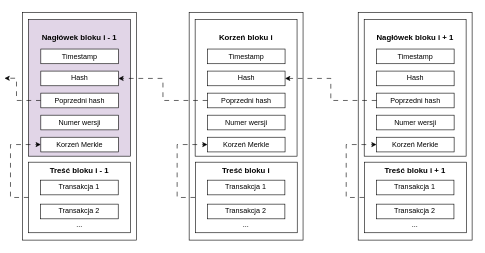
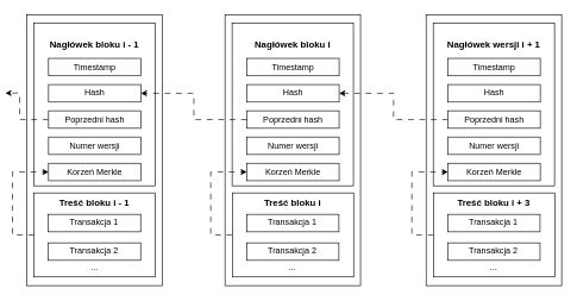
  <mxCell id="0" />
  <mxCell id="1" parent="0" />
  <mxCell id="2" value="" style="group" vertex="1" connectable="0" parent="1"><mxGeometry x="20" y="20" width="190" height="380" as="geometry" /></mxCell>
  <mxCell id="3" value="" style="rounded=0;whiteSpace=wrap;html=1;" vertex="1" parent="2"><mxGeometry width="190" height="380.0" as="geometry" /></mxCell>
- <mxCell id="4" value="&lt;font style=&quot;font-size: 13px;&quot;&gt;&lt;b&gt;Nagłówek bloku i - 1&lt;/b&gt;&lt;/font&gt;&lt;div&gt;&lt;br&gt;&lt;/div&gt;&lt;div&gt;&lt;font style=&quot;font-size: 13px;&quot;&gt;&lt;b&gt;&lt;br&gt;&lt;/b&gt;&lt;/font&gt;&lt;/div&gt;&lt;div&gt;&lt;font style=&quot;font-size: 13px;&quot;&gt;&lt;b&gt;&lt;br&gt;&lt;/b&gt;&lt;/font&gt;&lt;/div&gt;&lt;div&gt;&lt;font style=&quot;font-size: 13px;&quot;&gt;&lt;b&gt;&lt;br&gt;&lt;/b&gt;&lt;/font&gt;&lt;/div&gt;&lt;div&gt;&lt;font style=&quot;font-size: 13px;&quot;&gt;&lt;b&gt;&lt;br&gt;&lt;/b&gt;&lt;/font&gt;&lt;/div&gt;&lt;div&gt;&lt;font style=&quot;font-size: 13px;&quot;&gt;&lt;b&gt;&lt;br&gt;&lt;/b&gt;&lt;/font&gt;&lt;/div&gt;&lt;div&gt;&lt;font style=&quot;font-size: 13px;&quot;&gt;&lt;b&gt;&lt;br&gt;&lt;/b&gt;&lt;/font&gt;&lt;/div&gt;&lt;div&gt;&lt;font style=&quot;font-size: 13px;&quot;&gt;&lt;b&gt;&lt;br&gt;&lt;/b&gt;&lt;/font&gt;&lt;/div&gt;&lt;div&gt;&lt;font style=&quot;font-size: 13px;&quot;&gt;&lt;b&gt;&lt;br&gt;&lt;/b&gt;&lt;/font&gt;&lt;/div&gt;&lt;div&gt;&lt;font style=&quot;font-size: 13px;&quot;&gt;&lt;b&gt;&lt;br&gt;&lt;/b&gt;&lt;/font&gt;&lt;/div&gt;&lt;div&gt;&lt;br&gt;&lt;/div&gt;" style="rounded=0;whiteSpace=wrap;html=1;fillColor=#e1d5e7;" vertex="1" parent="2"><mxGeometry x="10" y="12.26" width="170" height="227.74" as="geometry" /></mxCell>
+ <mxCell id="4" value="&lt;font style=&quot;font-size: 13px;&quot;&gt;&lt;b&gt;Nagłówek bloku i - 1&lt;/b&gt;&lt;/font&gt;&lt;div&gt;&lt;br&gt;&lt;/div&gt;&lt;div&gt;&lt;font style=&quot;font-size: 13px;&quot;&gt;&lt;b&gt;&lt;br&gt;&lt;/b&gt;&lt;/font&gt;&lt;/div&gt;&lt;div&gt;&lt;font style=&quot;font-size: 13px;&quot;&gt;&lt;b&gt;&lt;br&gt;&lt;/b&gt;&lt;/font&gt;&lt;/div&gt;&lt;div&gt;&lt;font style=&quot;font-size: 13px;&quot;&gt;&lt;b&gt;&lt;br&gt;&lt;/b&gt;&lt;/font&gt;&lt;/div&gt;&lt;div&gt;&lt;font style=&quot;font-size: 13px;&quot;&gt;&lt;b&gt;&lt;br&gt;&lt;/b&gt;&lt;/font&gt;&lt;/div&gt;&lt;div&gt;&lt;font style=&quot;font-size: 13px;&quot;&gt;&lt;b&gt;&lt;br&gt;&lt;/b&gt;&lt;/font&gt;&lt;/div&gt;&lt;div&gt;&lt;font style=&quot;font-size: 13px;&quot;&gt;&lt;b&gt;&lt;br&gt;&lt;/b&gt;&lt;/font&gt;&lt;/div&gt;&lt;div&gt;&lt;font style=&quot;font-size: 13px;&quot;&gt;&lt;b&gt;&lt;br&gt;&lt;/b&gt;&lt;/font&gt;&lt;/div&gt;&lt;div&gt;&lt;font style=&quot;font-size: 13px;&quot;&gt;&lt;b&gt;&lt;br&gt;&lt;/b&gt;&lt;/font&gt;&lt;/div&gt;&lt;div&gt;&lt;font style=&quot;font-size: 13px;&quot;&gt;&lt;b&gt;&lt;br&gt;&lt;/b&gt;&lt;/font&gt;&lt;/div&gt;&lt;div&gt;&lt;br&gt;&lt;/div&gt;" style="rounded=0;whiteSpace=wrap;html=1;" vertex="1" parent="2"><mxGeometry x="10" y="12.26" width="170" height="227.74" as="geometry" /></mxCell>
  <mxCell id="5" value="Timestamp" style="rounded=0;whiteSpace=wrap;html=1;" vertex="1" parent="2"><mxGeometry x="30.59" y="61.29" width="129.41" height="24.516" as="geometry" /></mxCell>
  <mxCell id="6" value="Hash" style="rounded=0;whiteSpace=wrap;html=1;" vertex="1" parent="2"><mxGeometry x="30.59" y="98.065" width="129.41" height="24.516" as="geometry" /></mxCell>
  <mxCell id="7" style="edgeStyle=orthogonalEdgeStyle;rounded=0;orthogonalLoop=1;jettySize=auto;html=1;exitX=0;exitY=0.5;exitDx=0;exitDy=0;dashed=1;dashPattern=8 8;" edge="1" parent="2" source="8"><mxGeometry relative="1" as="geometry"><mxPoint x="-30" y="110" as="targetPoint" /><Array as="points"><mxPoint x="-10" y="147" /><mxPoint x="-10" y="110" /></Array></mxGeometry></mxCell>
  <mxCell id="8" value="Poprzedni hash" style="rounded=0;whiteSpace=wrap;html=1;" vertex="1" parent="2"><mxGeometry x="30.59" y="134.839" width="129.41" height="24.516" as="geometry" /></mxCell>
  <mxCell id="9" value="Numer wersji" style="rounded=0;whiteSpace=wrap;html=1;" vertex="1" parent="2"><mxGeometry x="30.59" y="171.613" width="129.41" height="24.516" as="geometry" /></mxCell>
  <mxCell id="10" value="Korzeń Merkle" style="rounded=0;whiteSpace=wrap;html=1;" vertex="1" parent="2"><mxGeometry x="30.59" y="208.387" width="129.41" height="24.516" as="geometry" /></mxCell>
  <mxCell id="11" style="edgeStyle=orthogonalEdgeStyle;rounded=0;orthogonalLoop=1;jettySize=auto;html=1;exitX=0;exitY=0.5;exitDx=0;exitDy=0;entryX=0;entryY=0.5;entryDx=0;entryDy=0;dashed=1;dashPattern=8 8;" edge="1" parent="2" source="12" target="10"><mxGeometry relative="1" as="geometry"><Array as="points"><mxPoint x="-20" y="309" /><mxPoint x="-20" y="221" /></Array></mxGeometry></mxCell>
  <mxCell id="12" value="&lt;span style=&quot;font-size: 13px;&quot;&gt;&lt;b&gt;Treść bloku i - 1&lt;/b&gt;&lt;/span&gt;&lt;div&gt;&lt;span style=&quot;font-size: 13px;&quot;&gt;&lt;b&gt;&lt;br&gt;&lt;/b&gt;&lt;/span&gt;&lt;/div&gt;&lt;div&gt;&lt;span style=&quot;font-size: 13px;&quot;&gt;&lt;b&gt;&lt;br&gt;&lt;/b&gt;&lt;/span&gt;&lt;/div&gt;&lt;div&gt;&lt;span style=&quot;font-size: 13px;&quot;&gt;&lt;b&gt;&lt;br&gt;&lt;/b&gt;&lt;/span&gt;&lt;/div&gt;&lt;div&gt;&lt;span style=&quot;font-size: 13px;&quot;&gt;&lt;b&gt;&lt;br&gt;&lt;/b&gt;&lt;/span&gt;&lt;/div&gt;&lt;div&gt;&lt;br&gt;&lt;/div&gt;&lt;div&gt;...&lt;/div&gt;" style="rounded=0;whiteSpace=wrap;html=1;" vertex="1" parent="2"><mxGeometry x="10.3" y="250" width="170" height="117.74" as="geometry" /></mxCell>
  <mxCell id="13" value="Transakcja 1" style="rounded=0;whiteSpace=wrap;html=1;" vertex="1" parent="2"><mxGeometry x="30.29" y="280.003" width="129.41" height="24.516" as="geometry" /></mxCell>
  <mxCell id="14" value="Transakcja 2" style="rounded=0;whiteSpace=wrap;html=1;" vertex="1" parent="2"><mxGeometry x="30.29" y="319.995" width="129.41" height="24.516" as="geometry" /></mxCell>
  <mxCell id="15" value="" style="group" vertex="1" connectable="0" parent="1"><mxGeometry x="298" y="20" width="190" height="380" as="geometry" /></mxCell>
  <mxCell id="16" value="" style="rounded=0;whiteSpace=wrap;html=1;" vertex="1" parent="15"><mxGeometry width="190" height="380.0" as="geometry" /></mxCell>
- <mxCell id="17" value="&lt;font style=&quot;font-size: 13px;&quot;&gt;&lt;b&gt;Korzeń bloku i&lt;/b&gt;&lt;/font&gt;&lt;div&gt;&lt;br&gt;&lt;/div&gt;&lt;div&gt;&lt;font style=&quot;font-size: 13px;&quot;&gt;&lt;b&gt;&lt;br&gt;&lt;/b&gt;&lt;/font&gt;&lt;/div&gt;&lt;div&gt;&lt;font style=&quot;font-size: 13px;&quot;&gt;&lt;b&gt;&lt;br&gt;&lt;/b&gt;&lt;/font&gt;&lt;/div&gt;&lt;div&gt;&lt;font style=&quot;font-size: 13px;&quot;&gt;&lt;b&gt;&lt;br&gt;&lt;/b&gt;&lt;/font&gt;&lt;/div&gt;&lt;div&gt;&lt;font style=&quot;font-size: 13px;&quot;&gt;&lt;b&gt;&lt;br&gt;&lt;/b&gt;&lt;/font&gt;&lt;/div&gt;&lt;div&gt;&lt;font style=&quot;font-size: 13px;&quot;&gt;&lt;b&gt;&lt;br&gt;&lt;/b&gt;&lt;/font&gt;&lt;/div&gt;&lt;div&gt;&lt;font style=&quot;font-size: 13px;&quot;&gt;&lt;b&gt;&lt;br&gt;&lt;/b&gt;&lt;/font&gt;&lt;/div&gt;&lt;div&gt;&lt;font style=&quot;font-size: 13px;&quot;&gt;&lt;b&gt;&lt;br&gt;&lt;/b&gt;&lt;/font&gt;&lt;/div&gt;&lt;div&gt;&lt;font style=&quot;font-size: 13px;&quot;&gt;&lt;b&gt;&lt;br&gt;&lt;/b&gt;&lt;/font&gt;&lt;/div&gt;&lt;div&gt;&lt;font style=&quot;font-size: 13px;&quot;&gt;&lt;b&gt;&lt;br&gt;&lt;/b&gt;&lt;/font&gt;&lt;/div&gt;&lt;div&gt;&lt;br&gt;&lt;/div&gt;" style="rounded=0;whiteSpace=wrap;html=1;" vertex="1" parent="15"><mxGeometry x="10" y="12.26" width="170" height="227.74" as="geometry" /></mxCell>
+ <mxCell id="17" value="&lt;font style=&quot;font-size: 13px;&quot;&gt;&lt;b&gt;Nagłówek bloku i&lt;/b&gt;&lt;/font&gt;&lt;div&gt;&lt;br&gt;&lt;/div&gt;&lt;div&gt;&lt;font style=&quot;font-size: 13px;&quot;&gt;&lt;b&gt;&lt;br&gt;&lt;/b&gt;&lt;/font&gt;&lt;/div&gt;&lt;div&gt;&lt;font style=&quot;font-size: 13px;&quot;&gt;&lt;b&gt;&lt;br&gt;&lt;/b&gt;&lt;/font&gt;&lt;/div&gt;&lt;div&gt;&lt;font style=&quot;font-size: 13px;&quot;&gt;&lt;b&gt;&lt;br&gt;&lt;/b&gt;&lt;/font&gt;&lt;/div&gt;&lt;div&gt;&lt;font style=&quot;font-size: 13px;&quot;&gt;&lt;b&gt;&lt;br&gt;&lt;/b&gt;&lt;/font&gt;&lt;/div&gt;&lt;div&gt;&lt;font style=&quot;font-size: 13px;&quot;&gt;&lt;b&gt;&lt;br&gt;&lt;/b&gt;&lt;/font&gt;&lt;/div&gt;&lt;div&gt;&lt;font style=&quot;font-size: 13px;&quot;&gt;&lt;b&gt;&lt;br&gt;&lt;/b&gt;&lt;/font&gt;&lt;/div&gt;&lt;div&gt;&lt;font style=&quot;font-size: 13px;&quot;&gt;&lt;b&gt;&lt;br&gt;&lt;/b&gt;&lt;/font&gt;&lt;/div&gt;&lt;div&gt;&lt;font style=&quot;font-size: 13px;&quot;&gt;&lt;b&gt;&lt;br&gt;&lt;/b&gt;&lt;/font&gt;&lt;/div&gt;&lt;div&gt;&lt;font style=&quot;font-size: 13px;&quot;&gt;&lt;b&gt;&lt;br&gt;&lt;/b&gt;&lt;/font&gt;&lt;/div&gt;&lt;div&gt;&lt;br&gt;&lt;/div&gt;" style="rounded=0;whiteSpace=wrap;html=1;" vertex="1" parent="15"><mxGeometry x="10" y="12.26" width="170" height="227.74" as="geometry" /></mxCell>
  <mxCell id="18" value="Timestamp" style="rounded=0;whiteSpace=wrap;html=1;" vertex="1" parent="15"><mxGeometry x="30.59" y="61.29" width="129.41" height="24.516" as="geometry" /></mxCell>
  <mxCell id="19" value="Hash" style="rounded=0;whiteSpace=wrap;html=1;" vertex="1" parent="15"><mxGeometry x="30.59" y="98.065" width="129.41" height="24.516" as="geometry" /></mxCell>
  <mxCell id="20" value="Poprzedni hash" style="rounded=0;whiteSpace=wrap;html=1;" vertex="1" parent="15"><mxGeometry x="30.59" y="134.839" width="129.41" height="24.516" as="geometry" /></mxCell>
  <mxCell id="21" value="Numer wersji" style="rounded=0;whiteSpace=wrap;html=1;" vertex="1" parent="15"><mxGeometry x="30.59" y="171.613" width="129.41" height="24.516" as="geometry" /></mxCell>
  <mxCell id="22" value="Korzeń Merkle" style="rounded=0;whiteSpace=wrap;html=1;" vertex="1" parent="15"><mxGeometry x="30.59" y="208.387" width="129.41" height="24.516" as="geometry" /></mxCell>
  <mxCell id="23" style="edgeStyle=orthogonalEdgeStyle;rounded=0;orthogonalLoop=1;jettySize=auto;html=1;exitX=0;exitY=0.5;exitDx=0;exitDy=0;entryX=0;entryY=0.5;entryDx=0;entryDy=0;dashed=1;dashPattern=8 8;" edge="1" parent="15" source="24" target="22"><mxGeometry relative="1" as="geometry"><Array as="points"><mxPoint x="-20" y="309" /><mxPoint x="-20" y="221" /></Array></mxGeometry></mxCell>
  <mxCell id="24" value="&lt;span style=&quot;font-size: 13px;&quot;&gt;&lt;b&gt;Treść bloku i&lt;/b&gt;&lt;/span&gt;&lt;div&gt;&lt;span style=&quot;font-size: 13px;&quot;&gt;&lt;b&gt;&lt;br&gt;&lt;/b&gt;&lt;/span&gt;&lt;/div&gt;&lt;div&gt;&lt;span style=&quot;font-size: 13px;&quot;&gt;&lt;b&gt;&lt;br&gt;&lt;/b&gt;&lt;/span&gt;&lt;/div&gt;&lt;div&gt;&lt;span style=&quot;font-size: 13px;&quot;&gt;&lt;b&gt;&lt;br&gt;&lt;/b&gt;&lt;/span&gt;&lt;/div&gt;&lt;div&gt;&lt;span style=&quot;font-size: 13px;&quot;&gt;&lt;b&gt;&lt;br&gt;&lt;/b&gt;&lt;/span&gt;&lt;/div&gt;&lt;div&gt;&lt;br&gt;&lt;/div&gt;&lt;div&gt;...&lt;/div&gt;" style="rounded=0;whiteSpace=wrap;html=1;" vertex="1" parent="15"><mxGeometry x="10.3" y="250" width="170" height="117.74" as="geometry" /></mxCell>
  <mxCell id="25" value="Transakcja 1" style="rounded=0;whiteSpace=wrap;html=1;" vertex="1" parent="15"><mxGeometry x="30.29" y="280.003" width="129.41" height="24.516" as="geometry" /></mxCell>
  <mxCell id="26" value="Transakcja 2" style="rounded=0;whiteSpace=wrap;html=1;" vertex="1" parent="15"><mxGeometry x="30.29" y="319.995" width="129.41" height="24.516" as="geometry" /></mxCell>
  <mxCell id="27" value="" style="group" vertex="1" connectable="0" parent="1"><mxGeometry x="580" y="20" width="190" height="380" as="geometry" /></mxCell>
  <mxCell id="28" value="" style="rounded=0;whiteSpace=wrap;html=1;" vertex="1" parent="27"><mxGeometry width="190" height="380.0" as="geometry" /></mxCell>
- <mxCell id="29" value="&lt;font style=&quot;font-size: 13px;&quot;&gt;&lt;b&gt;Nagłówek bloku i + 1&lt;/b&gt;&lt;/font&gt;&lt;div&gt;&lt;br&gt;&lt;/div&gt;&lt;div&gt;&lt;font style=&quot;font-size: 13px;&quot;&gt;&lt;b&gt;&lt;br&gt;&lt;/b&gt;&lt;/font&gt;&lt;/div&gt;&lt;div&gt;&lt;font style=&quot;font-size: 13px;&quot;&gt;&lt;b&gt;&lt;br&gt;&lt;/b&gt;&lt;/font&gt;&lt;/div&gt;&lt;div&gt;&lt;font style=&quot;font-size: 13px;&quot;&gt;&lt;b&gt;&lt;br&gt;&lt;/b&gt;&lt;/font&gt;&lt;/div&gt;&lt;div&gt;&lt;font style=&quot;font-size: 13px;&quot;&gt;&lt;b&gt;&lt;br&gt;&lt;/b&gt;&lt;/font&gt;&lt;/div&gt;&lt;div&gt;&lt;font style=&quot;font-size: 13px;&quot;&gt;&lt;b&gt;&lt;br&gt;&lt;/b&gt;&lt;/font&gt;&lt;/div&gt;&lt;div&gt;&lt;font style=&quot;font-size: 13px;&quot;&gt;&lt;b&gt;&lt;br&gt;&lt;/b&gt;&lt;/font&gt;&lt;/div&gt;&lt;div&gt;&lt;font style=&quot;font-size: 13px;&quot;&gt;&lt;b&gt;&lt;br&gt;&lt;/b&gt;&lt;/font&gt;&lt;/div&gt;&lt;div&gt;&lt;font style=&quot;font-size: 13px;&quot;&gt;&lt;b&gt;&lt;br&gt;&lt;/b&gt;&lt;/font&gt;&lt;/div&gt;&lt;div&gt;&lt;font style=&quot;font-size: 13px;&quot;&gt;&lt;b&gt;&lt;br&gt;&lt;/b&gt;&lt;/font&gt;&lt;/div&gt;&lt;div&gt;&lt;br&gt;&lt;/div&gt;" style="rounded=0;whiteSpace=wrap;html=1;" vertex="1" parent="27"><mxGeometry x="10" y="12.26" width="170" height="227.74" as="geometry" /></mxCell>
+ <mxCell id="29" value="&lt;font style=&quot;font-size: 13px;&quot;&gt;&lt;b&gt;Nagłówek wersji i + 1&lt;/b&gt;&lt;/font&gt;&lt;div&gt;&lt;br&gt;&lt;/div&gt;&lt;div&gt;&lt;font style=&quot;font-size: 13px;&quot;&gt;&lt;b&gt;&lt;br&gt;&lt;/b&gt;&lt;/font&gt;&lt;/div&gt;&lt;div&gt;&lt;font style=&quot;font-size: 13px;&quot;&gt;&lt;b&gt;&lt;br&gt;&lt;/b&gt;&lt;/font&gt;&lt;/div&gt;&lt;div&gt;&lt;font style=&quot;font-size: 13px;&quot;&gt;&lt;b&gt;&lt;br&gt;&lt;/b&gt;&lt;/font&gt;&lt;/div&gt;&lt;div&gt;&lt;font style=&quot;font-size: 13px;&quot;&gt;&lt;b&gt;&lt;br&gt;&lt;/b&gt;&lt;/font&gt;&lt;/div&gt;&lt;div&gt;&lt;font style=&quot;font-size: 13px;&quot;&gt;&lt;b&gt;&lt;br&gt;&lt;/b&gt;&lt;/font&gt;&lt;/div&gt;&lt;div&gt;&lt;font style=&quot;font-size: 13px;&quot;&gt;&lt;b&gt;&lt;br&gt;&lt;/b&gt;&lt;/font&gt;&lt;/div&gt;&lt;div&gt;&lt;font style=&quot;font-size: 13px;&quot;&gt;&lt;b&gt;&lt;br&gt;&lt;/b&gt;&lt;/font&gt;&lt;/div&gt;&lt;div&gt;&lt;font style=&quot;font-size: 13px;&quot;&gt;&lt;b&gt;&lt;br&gt;&lt;/b&gt;&lt;/font&gt;&lt;/div&gt;&lt;div&gt;&lt;font style=&quot;font-size: 13px;&quot;&gt;&lt;b&gt;&lt;br&gt;&lt;/b&gt;&lt;/font&gt;&lt;/div&gt;&lt;div&gt;&lt;br&gt;&lt;/div&gt;" style="rounded=0;whiteSpace=wrap;html=1;" vertex="1" parent="27"><mxGeometry x="10" y="12.26" width="170" height="227.74" as="geometry" /></mxCell>
  <mxCell id="30" value="Timestamp" style="rounded=0;whiteSpace=wrap;html=1;" vertex="1" parent="27"><mxGeometry x="30.59" y="61.29" width="129.41" height="24.516" as="geometry" /></mxCell>
  <mxCell id="31" value="Hash" style="rounded=0;whiteSpace=wrap;html=1;" vertex="1" parent="27"><mxGeometry x="30.59" y="98.065" width="129.41" height="24.516" as="geometry" /></mxCell>
  <mxCell id="32" value="Poprzedni hash" style="rounded=0;whiteSpace=wrap;html=1;" vertex="1" parent="27"><mxGeometry x="30.59" y="134.839" width="129.41" height="24.516" as="geometry" /></mxCell>
  <mxCell id="33" value="Numer wersji" style="rounded=0;whiteSpace=wrap;html=1;" vertex="1" parent="27"><mxGeometry x="30.59" y="171.613" width="129.41" height="24.516" as="geometry" /></mxCell>
  <mxCell id="34" value="Korzeń Merkle" style="rounded=0;whiteSpace=wrap;html=1;" vertex="1" parent="27"><mxGeometry x="30.59" y="208.387" width="129.41" height="24.516" as="geometry" /></mxCell>
  <mxCell id="35" style="edgeStyle=orthogonalEdgeStyle;rounded=0;orthogonalLoop=1;jettySize=auto;html=1;exitX=0;exitY=0.5;exitDx=0;exitDy=0;entryX=0;entryY=0.5;entryDx=0;entryDy=0;dashed=1;dashPattern=8 8;" edge="1" parent="27" source="36" target="34"><mxGeometry relative="1" as="geometry"><Array as="points"><mxPoint x="-20" y="309" /><mxPoint x="-20" y="221" /></Array></mxGeometry></mxCell>
- <mxCell id="36" value="&lt;span style=&quot;font-size: 13px;&quot;&gt;&lt;b&gt;Treść bloku i + 1&lt;/b&gt;&lt;/span&gt;&lt;div&gt;&lt;span style=&quot;font-size: 13px;&quot;&gt;&lt;b&gt;&lt;br&gt;&lt;/b&gt;&lt;/span&gt;&lt;/div&gt;&lt;div&gt;&lt;span style=&quot;font-size: 13px;&quot;&gt;&lt;b&gt;&lt;br&gt;&lt;/b&gt;&lt;/span&gt;&lt;/div&gt;&lt;div&gt;&lt;span style=&quot;font-size: 13px;&quot;&gt;&lt;b&gt;&lt;br&gt;&lt;/b&gt;&lt;/span&gt;&lt;/div&gt;&lt;div&gt;&lt;span style=&quot;font-size: 13px;&quot;&gt;&lt;b&gt;&lt;br&gt;&lt;/b&gt;&lt;/span&gt;&lt;/div&gt;&lt;div&gt;&lt;br&gt;&lt;/div&gt;&lt;div&gt;...&lt;/div&gt;" style="rounded=0;whiteSpace=wrap;html=1;" vertex="1" parent="27"><mxGeometry x="10.3" y="250" width="170" height="117.74" as="geometry" /></mxCell>
+ <mxCell id="36" value="&lt;span style=&quot;font-size: 13px;&quot;&gt;&lt;b&gt;Treść bloku i + 3&lt;/b&gt;&lt;/span&gt;&lt;div&gt;&lt;span style=&quot;font-size: 13px;&quot;&gt;&lt;b&gt;&lt;br&gt;&lt;/b&gt;&lt;/span&gt;&lt;/div&gt;&lt;div&gt;&lt;span style=&quot;font-size: 13px;&quot;&gt;&lt;b&gt;&lt;br&gt;&lt;/b&gt;&lt;/span&gt;&lt;/div&gt;&lt;div&gt;&lt;span style=&quot;font-size: 13px;&quot;&gt;&lt;b&gt;&lt;br&gt;&lt;/b&gt;&lt;/span&gt;&lt;/div&gt;&lt;div&gt;&lt;span style=&quot;font-size: 13px;&quot;&gt;&lt;b&gt;&lt;br&gt;&lt;/b&gt;&lt;/span&gt;&lt;/div&gt;&lt;div&gt;&lt;br&gt;&lt;/div&gt;&lt;div&gt;...&lt;/div&gt;" style="rounded=0;whiteSpace=wrap;html=1;" vertex="1" parent="27"><mxGeometry x="10.3" y="250" width="170" height="117.74" as="geometry" /></mxCell>
  <mxCell id="37" value="Transakcja 1" style="rounded=0;whiteSpace=wrap;html=1;" vertex="1" parent="27"><mxGeometry x="30.29" y="280.003" width="129.41" height="24.516" as="geometry" /></mxCell>
  <mxCell id="38" value="Transakcja 2" style="rounded=0;whiteSpace=wrap;html=1;" vertex="1" parent="27"><mxGeometry x="30.29" y="319.995" width="129.41" height="24.516" as="geometry" /></mxCell>
  <mxCell id="39" style="edgeStyle=orthogonalEdgeStyle;rounded=0;orthogonalLoop=1;jettySize=auto;html=1;exitX=0;exitY=0.5;exitDx=0;exitDy=0;entryX=1;entryY=0.5;entryDx=0;entryDy=0;dashed=1;dashPattern=8 8;" edge="1" parent="1" source="32" target="19"><mxGeometry relative="1" as="geometry" /></mxCell>
  <mxCell id="40" style="edgeStyle=orthogonalEdgeStyle;rounded=0;orthogonalLoop=1;jettySize=auto;html=1;exitX=0;exitY=0.5;exitDx=0;exitDy=0;entryX=1;entryY=0.5;entryDx=0;entryDy=0;dashed=1;dashPattern=8 8;" edge="1" parent="1" source="20" target="6"><mxGeometry relative="1" as="geometry" /></mxCell>
